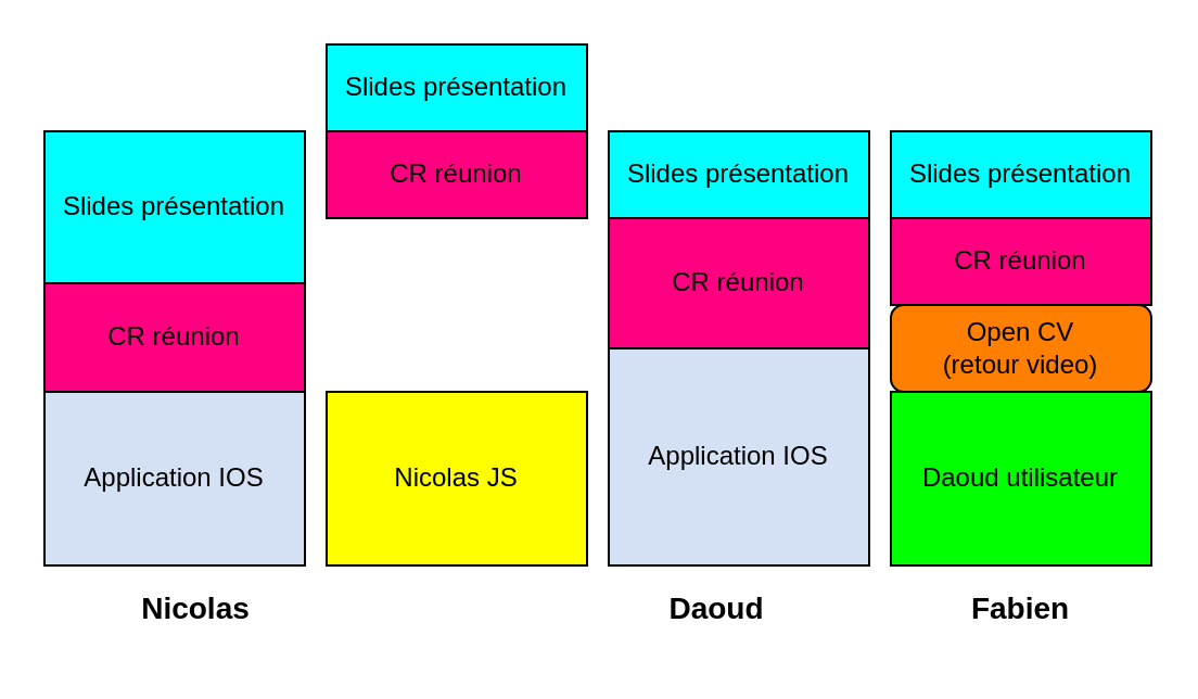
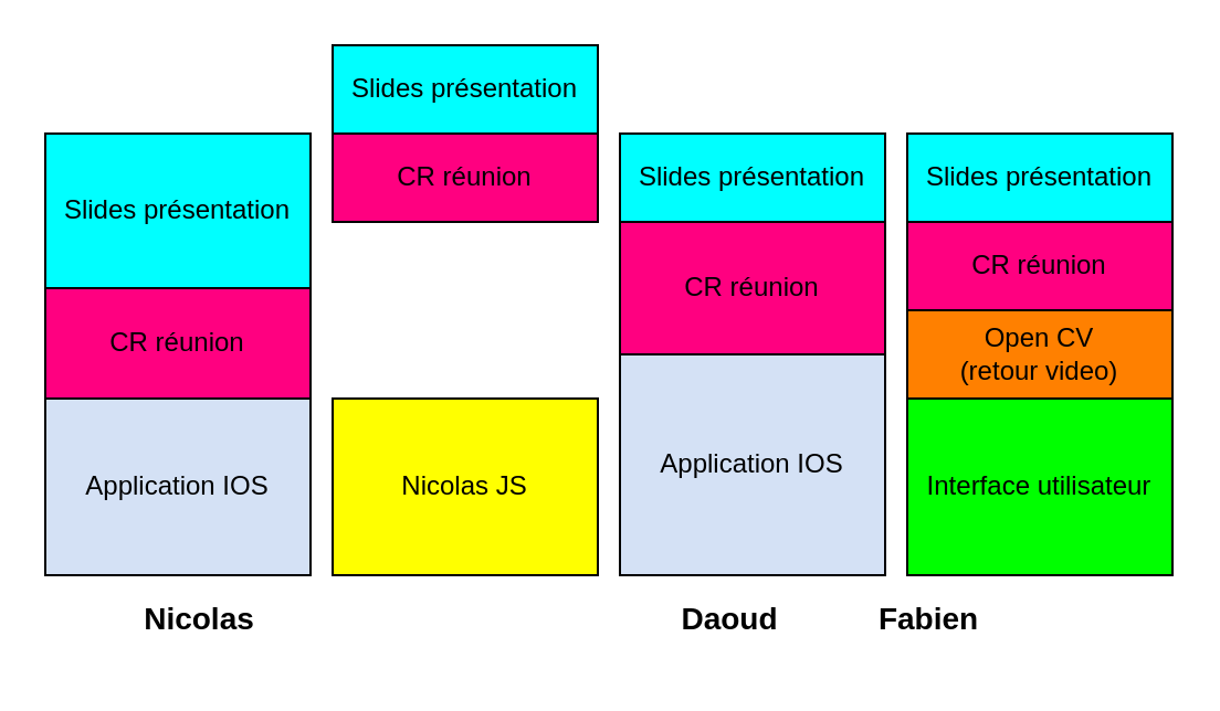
  <mxCell id="0" />
  <mxCell id="1" parent="0" />
  <mxCell id="2" value="Application IOS" style="rounded=0;whiteSpace=wrap;html=1;fillColor=#D4E1F5;" vertex="1" parent="1"><mxGeometry x="20" y="180" width="120" height="80" as="geometry" /></mxCell>
  <mxCell id="3" value="Nicolas JS" style="rounded=0;whiteSpace=wrap;html=1;fillColor=#FFFF00;" vertex="1" parent="1"><mxGeometry x="150" y="180" width="120" height="80" as="geometry" /></mxCell>
  <mxCell id="4" value="Application IOS" style="rounded=0;whiteSpace=wrap;html=1;fillColor=#D4E1F5;" vertex="1" parent="1"><mxGeometry x="280" y="160" width="120" height="100" as="geometry" /></mxCell>
- <mxCell id="5" value="Daoud utilisateur" style="rounded=0;whiteSpace=wrap;html=1;fillColor=#00FF00;" vertex="1" parent="1"><mxGeometry x="410" y="180" width="120" height="80" as="geometry" /></mxCell>
+ <mxCell id="5" value="Interface utilisateur" style="rounded=0;whiteSpace=wrap;html=1;fillColor=#00FF00;" vertex="1" parent="1"><mxGeometry x="410" y="180" width="120" height="80" as="geometry" /></mxCell>
  <mxCell id="6" value="CR réunion" style="rounded=0;whiteSpace=wrap;html=1;fillColor=#FF0080;" vertex="1" parent="1"><mxGeometry x="20" y="130" width="120" height="50" as="geometry" /></mxCell>
- <mxCell id="7" value="&lt;div&gt;Open CV&lt;/div&gt;&lt;div&gt;(retour video)&lt;br&gt;&lt;/div&gt;" style="whiteSpace=wrap;html=1;fillColor=#FF8000;rounded=1;" vertex="1" parent="1"><mxGeometry x="410" y="140" width="120" height="40" as="geometry" /></mxCell>
+ <mxCell id="7" value="&lt;div&gt;Open CV&lt;/div&gt;&lt;div&gt;(retour video)&lt;br&gt;&lt;/div&gt;" style="rounded=0;whiteSpace=wrap;html=1;fillColor=#FF8000;" vertex="1" parent="1"><mxGeometry x="410" y="140" width="120" height="40" as="geometry" /></mxCell>
  <mxCell id="8" value="Slides présentation" style="rounded=0;whiteSpace=wrap;html=1;fillColor=#00FFFF;" vertex="1" parent="1"><mxGeometry x="20" y="60" width="120" height="70" as="geometry" /></mxCell>
  <mxCell id="9" value="CR réunion" style="rounded=0;whiteSpace=wrap;html=1;fillColor=#FF0080;" vertex="1" parent="1"><mxGeometry x="150" y="60" width="120" height="40" as="geometry" /></mxCell>
  <mxCell id="10" value="Slides présentation" style="rounded=0;whiteSpace=wrap;html=1;fillColor=#00FFFF;" vertex="1" parent="1"><mxGeometry x="150" y="20" width="120" height="40" as="geometry" /></mxCell>
  <mxCell id="11" value="CR réunion" style="rounded=0;whiteSpace=wrap;html=1;fillColor=#FF0080;" vertex="1" parent="1"><mxGeometry x="280" y="100" width="120" height="60" as="geometry" /></mxCell>
  <mxCell id="12" value="Slides présentation" style="rounded=0;whiteSpace=wrap;html=1;fillColor=#00FFFF;" vertex="1" parent="1"><mxGeometry x="280" y="60" width="120" height="40" as="geometry" /></mxCell>
  <mxCell id="13" value="CR réunion" style="rounded=0;whiteSpace=wrap;html=1;fillColor=#FF0080;" vertex="1" parent="1"><mxGeometry x="410" y="100" width="120" height="40" as="geometry" /></mxCell>
  <mxCell id="14" value="Slides présentation" style="rounded=0;whiteSpace=wrap;html=1;fillColor=#00FFFF;" vertex="1" parent="1"><mxGeometry x="410" y="60" width="120" height="40" as="geometry" /></mxCell>
  <mxCell id="15" style="edgeStyle=orthogonalEdgeStyle;rounded=0;orthogonalLoop=1;jettySize=auto;html=1;exitX=0.5;exitY=1;exitDx=0;exitDy=0;" edge="1" parent="1" source="8" target="8"><mxGeometry relative="1" as="geometry" /></mxCell>
  <mxCell id="16" value="&lt;div&gt;&lt;font style=&quot;font-size: 14px&quot;&gt;&lt;b&gt;Nicolas &lt;br&gt;&lt;/b&gt;&lt;/font&gt;&lt;/div&gt;" style="text;html=1;strokeColor=none;fillColor=none;align=center;verticalAlign=middle;whiteSpace=wrap;rounded=0;" vertex="1" parent="1"><mxGeometry x="40" y="260" width="100" height="40" as="geometry" /></mxCell>
  <mxCell id="17" value="&lt;b&gt;&lt;font style=&quot;font-size: 14px&quot;&gt;Daoud&lt;/font&gt;&lt;/b&gt;" style="text;html=1;strokeColor=none;fillColor=none;align=center;verticalAlign=middle;whiteSpace=wrap;rounded=0;" vertex="1" parent="1"><mxGeometry x="310" y="270" width="40" height="20" as="geometry" /></mxCell>
- <mxCell id="18" value="&lt;b&gt;&lt;font style=&quot;font-size: 14px&quot;&gt;Fabien&lt;/font&gt;&lt;/b&gt;" style="text;html=1;strokeColor=none;fillColor=none;align=center;verticalAlign=middle;whiteSpace=wrap;rounded=0;" vertex="1" parent="1"><mxGeometry x="450" y="270" width="40" height="20" as="geometry" /></mxCell>
+ <mxCell id="18" value="&lt;b&gt;&lt;font style=&quot;font-size: 14px&quot;&gt;Fabien&lt;/font&gt;&lt;/b&gt;" style="text;html=1;strokeColor=none;fillColor=none;align=center;verticalAlign=middle;whiteSpace=wrap;rounded=0;" vertex="1" parent="1"><mxGeometry x="400" y="270" width="40" height="20" as="geometry" /></mxCell>
